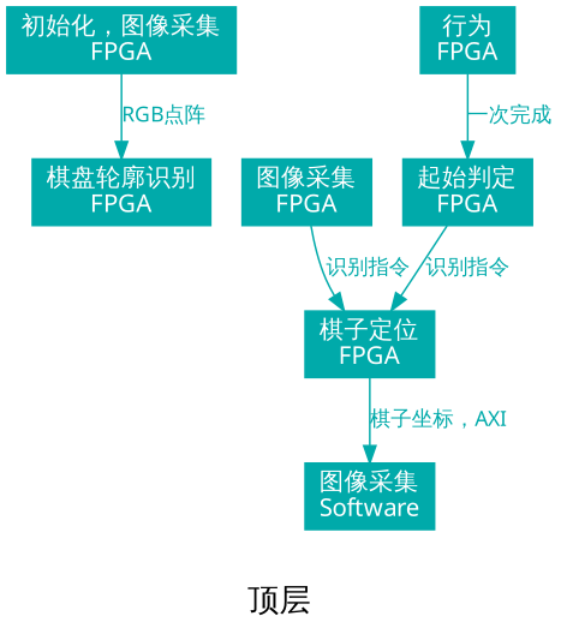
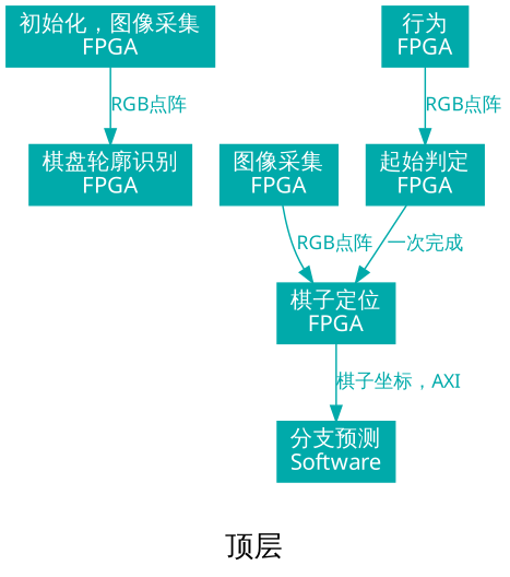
  digraph {
    fontname=MSYaHei
    fontsize=18
    label="顶层"
    rankdir=TB
    node [color="#00AAAA" fontcolor=white fontname=MSYaHei fontsize=14 shape=box style=filled]
    edge [color="#00AAAA" fontcolor="#00AAAA" fontname=SimHei fontsize=12]
    n1 [label="初始化，图像采集\nFPGA"]
    n2 [label="棋盘轮廓识别\nFPGA"]
    n3 [label="图像采集\nFPGA"]
    n4 [label="棋子定位\nFPGA"]
-   n5 [label="图像采集\nSoftware"]
+   n5 [label="分支预测\nSoftware"]
    n6 [label="起始判定\nFPGA"]
    n7 [label="行为\nFPGA"]
    n1 -> n2 [label="RGB点阵"]
-   n3 -> n4 [label="识别指令"]
+   n3 -> n4 [label="RGB点阵"]
    n4 -> n5 [label="棋子坐标，AXI"]
-   n6 -> n4 [label="识别指令"]
-   n7 -> n6 [label="一次完成"]
+   n6 -> n4 [label="一次完成"]
+   n7 -> n6 [label="RGB点阵"]
  }
